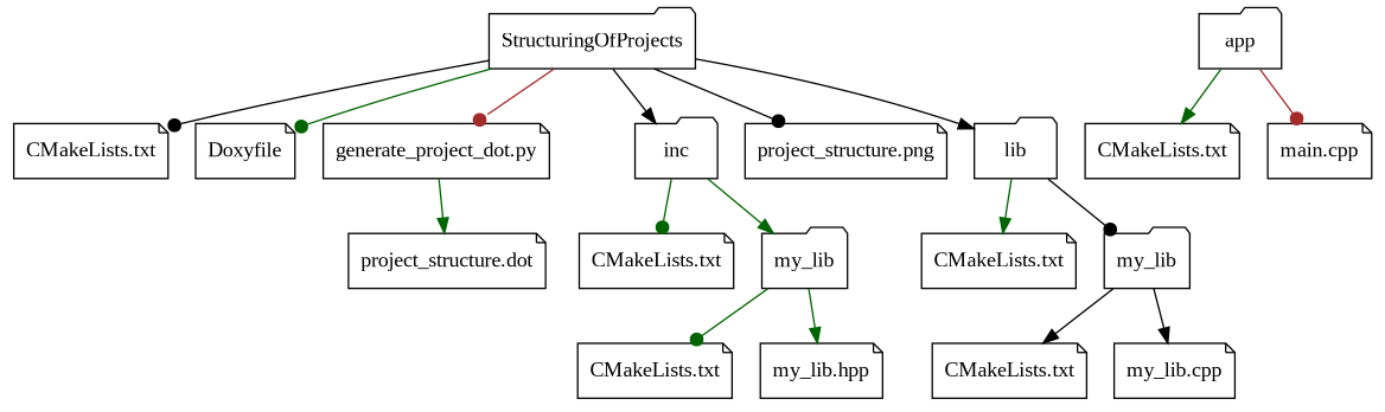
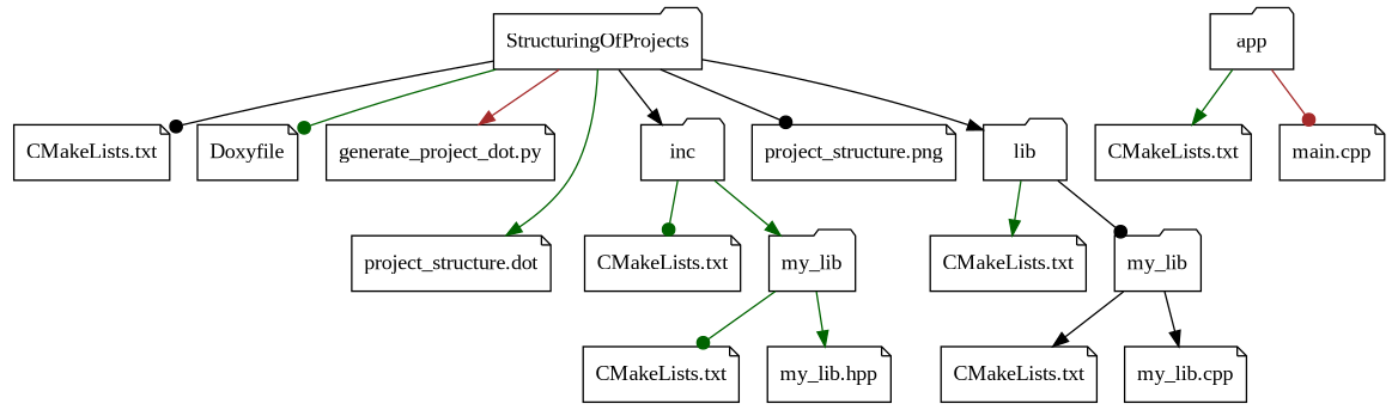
  digraph {
    fontname="Liberation Serif"
    node [fontname="Liberation Serif" shape=note]
    edge [arrowhead=normal color=darkgreen fontname="Liberation Serif"]
    n1 [label=StructuringOfProjects shape=folder]
    n2 [label="CMakeLists.txt"]
    n3 [label=Doxyfile]
    n4 [label="generate_project_dot.py"]
    n5 [label=inc shape=folder]
    n6 [label="project_structure.dot"]
    n7 [label="project_structure.png"]
    n8 [label=lib shape=folder]
    n9 [label=app shape=folder]
    n10 [label="CMakeLists.txt"]
    n11 [label="main.cpp"]
    n12 [label="CMakeLists.txt"]
    n13 [label=my_lib shape=folder]
    n14 [label="CMakeLists.txt"]
    n15 [label=my_lib shape=folder]
    n16 [label="CMakeLists.txt"]
    n17 [label="my_lib.hpp"]
    n18 [label="CMakeLists.txt"]
    n19 [label="my_lib.cpp"]
    n1 -> n2 [arrowhead=dot color=black]
    n1 -> n3 [arrowhead=dot]
-   n1 -> n4 [arrowhead=dot color=brown]
+   n1 -> n4 [color=brown]
    n1 -> n5 [color=black]
-   n4 -> n6
+   n1 -> n6
    n1 -> n7 [arrowhead=dot color=black]
    n1 -> n8 [color=black]
    n5 -> n12 [arrowhead=dot]
    n5 -> n13
    n8 -> n14
    n8 -> n15 [arrowhead=dot color=black]
    n9 -> n10
    n9 -> n11 [arrowhead=dot color=brown]
    n13 -> n16 [arrowhead=dot]
    n13 -> n17
    n15 -> n18 [color=black]
    n15 -> n19 [color=black]
  }
